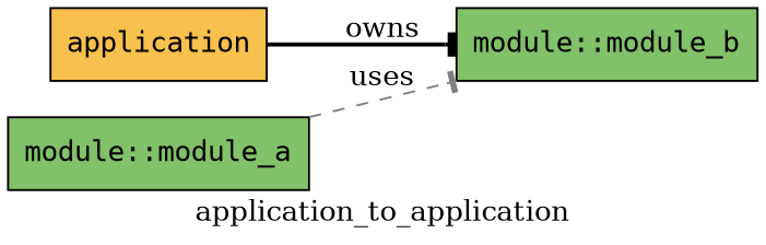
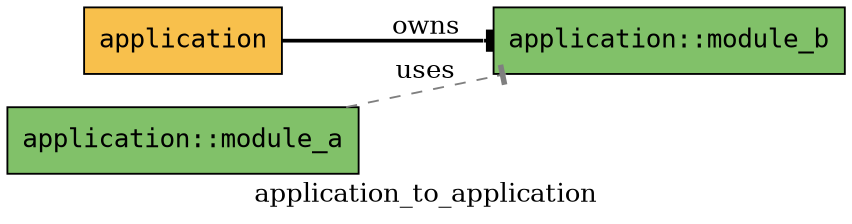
  digraph {
    label=application_to_application
    rankdir=LR
    node [fillcolor="#81c169" fontname=monospace shape=box style=filled]
    edge [arrowhead=tee]
    n1 [fillcolor="#f8c04c" label=application]
-   n2 [label="module::module_b"]
-   n3 [label="module::module_a"]
+   n2 [label="application::module_b"]
+   n3 [label="application::module_a"]
    n1 -> n2 [color="#000000" constraint=true label=owns style=bold]
    n3 -> n2 [color="#7f7f7f" constraint=false label=uses style=dashed]
  }
